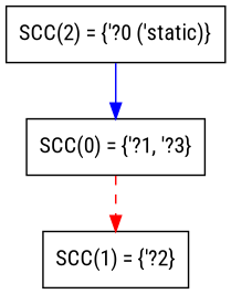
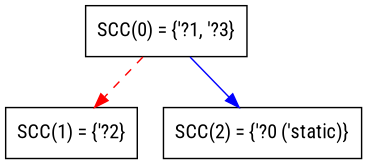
  digraph {
    fontname="Roboto Condensed"
    node [fontname="Roboto Condensed" shape=box]
    edge [fontname="Roboto Condensed"]
    n1 [label="SCC(0) = {\'?1, \'?3}"]
    n2 [label="SCC(1) = {\'?2}"]
    n3 [label="SCC(2) = {\'?0 (\'static)}"]
    n1 -> n2 [color=red style=dashed]
-   n3 -> n1 [color=blue style=solid]
+   n1 -> n3 [color=blue style=solid]
  }
